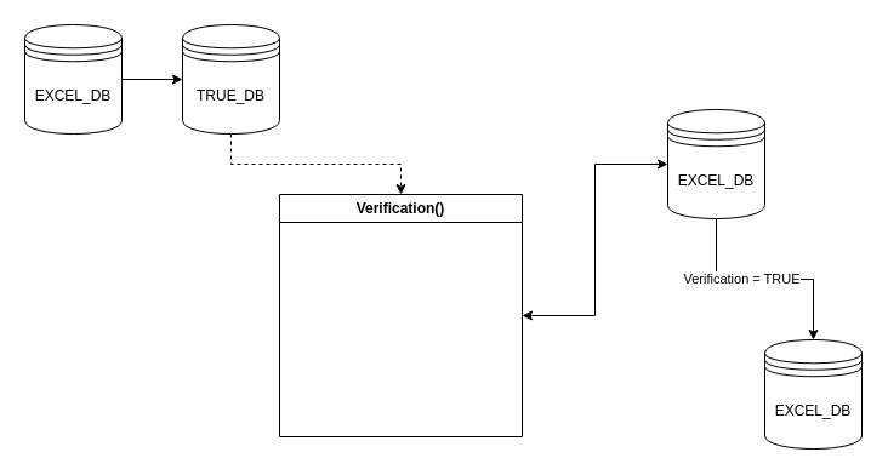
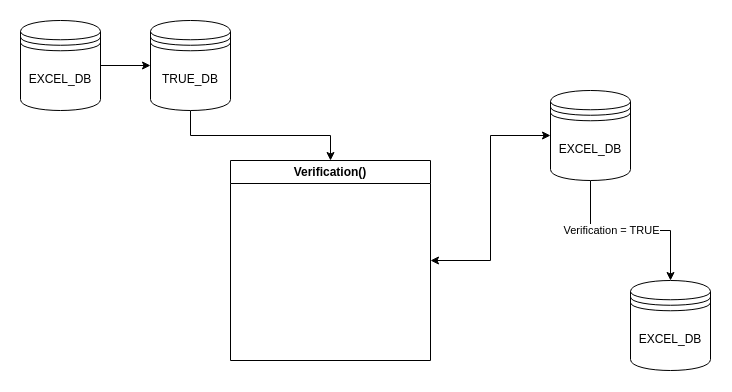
  <mxCell id="0" />
  <mxCell id="1" parent="0" />
  <mxCell id="2" style="edgeStyle=orthogonalEdgeStyle;rounded=0;orthogonalLoop=1;jettySize=auto;html=1;entryX=0;entryY=0.5;entryDx=0;entryDy=0;" edge="1" parent="1" source="3" target="5"><mxGeometry relative="1" as="geometry" /></mxCell>
  <mxCell id="3" value="EXCEL_DB" style="shape=datastore;whiteSpace=wrap;html=1;" vertex="1" parent="1"><mxGeometry x="20" y="20" width="80" height="90" as="geometry" /></mxCell>
- <mxCell id="4" style="edgeStyle=orthogonalEdgeStyle;rounded=0;orthogonalLoop=1;jettySize=auto;html=1;dashed=1;" edge="1" parent="1" source="5" target="7"><mxGeometry relative="1" as="geometry" /></mxCell>
+ <mxCell id="4" style="edgeStyle=orthogonalEdgeStyle;rounded=0;orthogonalLoop=1;jettySize=auto;html=1;" edge="1" parent="1" source="5" target="7"><mxGeometry relative="1" as="geometry" /></mxCell>
  <mxCell id="5" value="TRUE_DB" style="shape=datastore;whiteSpace=wrap;html=1;" vertex="1" parent="1"><mxGeometry x="150" y="20" width="80" height="90" as="geometry" /></mxCell>
  <mxCell id="6" style="edgeStyle=orthogonalEdgeStyle;rounded=0;orthogonalLoop=1;jettySize=auto;html=1;startArrow=classic;startFill=1;" edge="1" parent="1" source="7" target="10"><mxGeometry relative="1" as="geometry" /></mxCell>
  <mxCell id="7" value="Verification()" style="swimlane;whiteSpace=wrap;html=1;" vertex="1" parent="1"><mxGeometry x="230" y="160" width="200" height="200" as="geometry" /></mxCell>
  <mxCell id="8" style="edgeStyle=orthogonalEdgeStyle;rounded=0;orthogonalLoop=1;jettySize=auto;html=1;entryX=0.5;entryY=0;entryDx=0;entryDy=0;" edge="1" parent="1" source="10" target="11"><mxGeometry relative="1" as="geometry" /></mxCell>
  <mxCell id="9" value="Verification = TRUE" style="edgeLabel;html=1;align=center;verticalAlign=middle;resizable=0;points=[];" vertex="1" connectable="0" parent="8"><mxGeometry x="-0.227" y="1" relative="1" as="geometry"><mxPoint as="offset" /></mxGeometry></mxCell>
  <mxCell id="10" value="EXCEL_DB" style="shape=datastore;whiteSpace=wrap;html=1;" vertex="1" parent="1"><mxGeometry x="550" y="90" width="80" height="90" as="geometry" /></mxCell>
  <mxCell id="11" value="EXCEL_DB" style="shape=datastore;whiteSpace=wrap;html=1;" vertex="1" parent="1"><mxGeometry x="630" y="280" width="80" height="90" as="geometry" /></mxCell>
